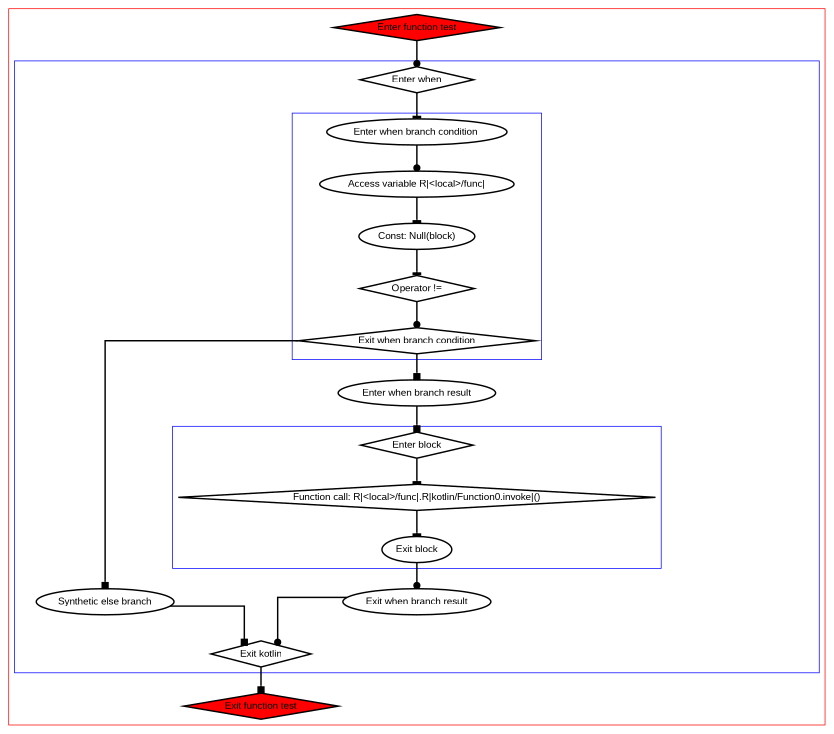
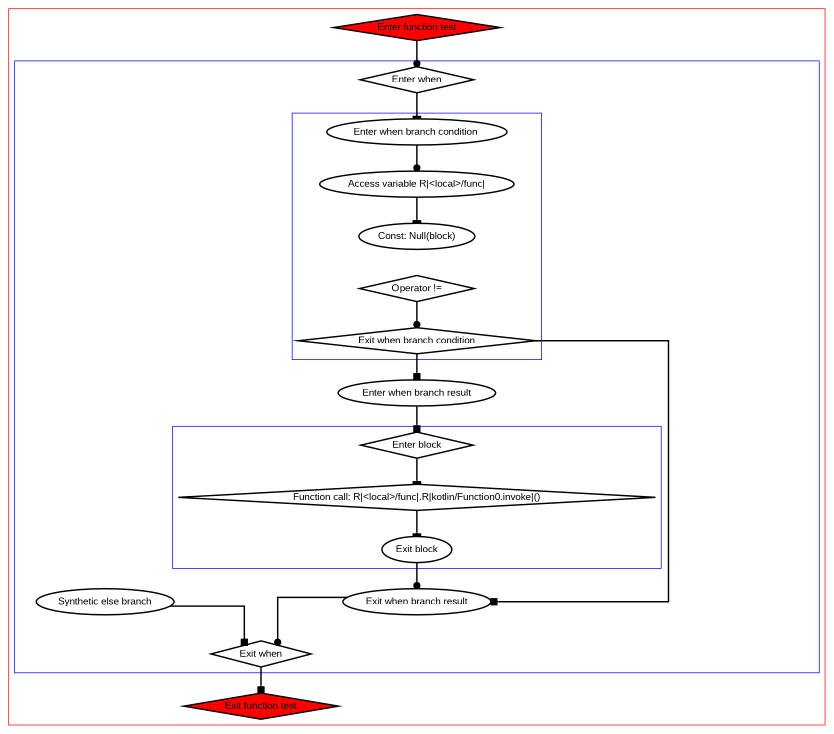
  digraph {
    fontname="Liberation Sans"
    nodesep=3
    splines=ortho
    node [fontname="Liberation Sans" penwidth=2 shape=diamond]
    edge [arrowhead=dot fontname="Liberation Sans" penwidth=2]
    n1 [label="Enter when branch condition " shape=ellipse]
    n2 [label="Access variable R|<local>/func|" shape=ellipse]
    n3 [label="Const: Null(block)" shape=ellipse]
    n4 [label="Operator !="]
    n5 [label="Exit when branch condition"]
    n6 [label="Enter block"]
    n7 [label="Function call: R|<local>/func|.R|kotlin/Function0.invoke|()"]
    n8 [label="Exit block" shape=ellipse]
    n9 [label="Enter when"]
    n10 [label="Synthetic else branch" shape=ellipse]
    n11 [label="Enter when branch result" shape=ellipse]
    n12 [label="Exit when branch result" shape=ellipse]
-   n13 [label="Exit kotlin"]
+   n13 [label="Exit when"]
    n14 [fillcolor=red label="Enter function test" style=filled]
    n15 [fillcolor=red label="Exit function test" style=filled]
    subgraph cluster_1 {
      color=red
      n14
      n15
      subgraph cluster_2 {
        color=blue
        n9
        n10
        n11
        n12
        n13
        subgraph cluster_3 {
          color=blue
          n1
          n2
          n3
          n4
          n5
        }
        subgraph cluster_4 {
          color=blue
          n6
          n7
          n8
        }
      }
    }
    n1 -> n2
    n2 -> n3 [arrowhead=tee]
-   n3 -> n4 [arrowhead=tee]
    n4 -> n5
-   n5 -> n10 [arrowhead=box]
+   n5 -> n12 [arrowhead=box]
    n5 -> n11 [arrowhead=box]
    n6 -> n7 [arrowhead=tee]
    n7 -> n8 [arrowhead=tee]
    n8 -> n12
    n9 -> n1 [arrowhead=tee]
    n10 -> n13 [arrowhead=box]
    n11 -> n6 [arrowhead=box]
    n12 -> n13
    n13 -> n15 [arrowhead=box]
    n14 -> n9
  }
